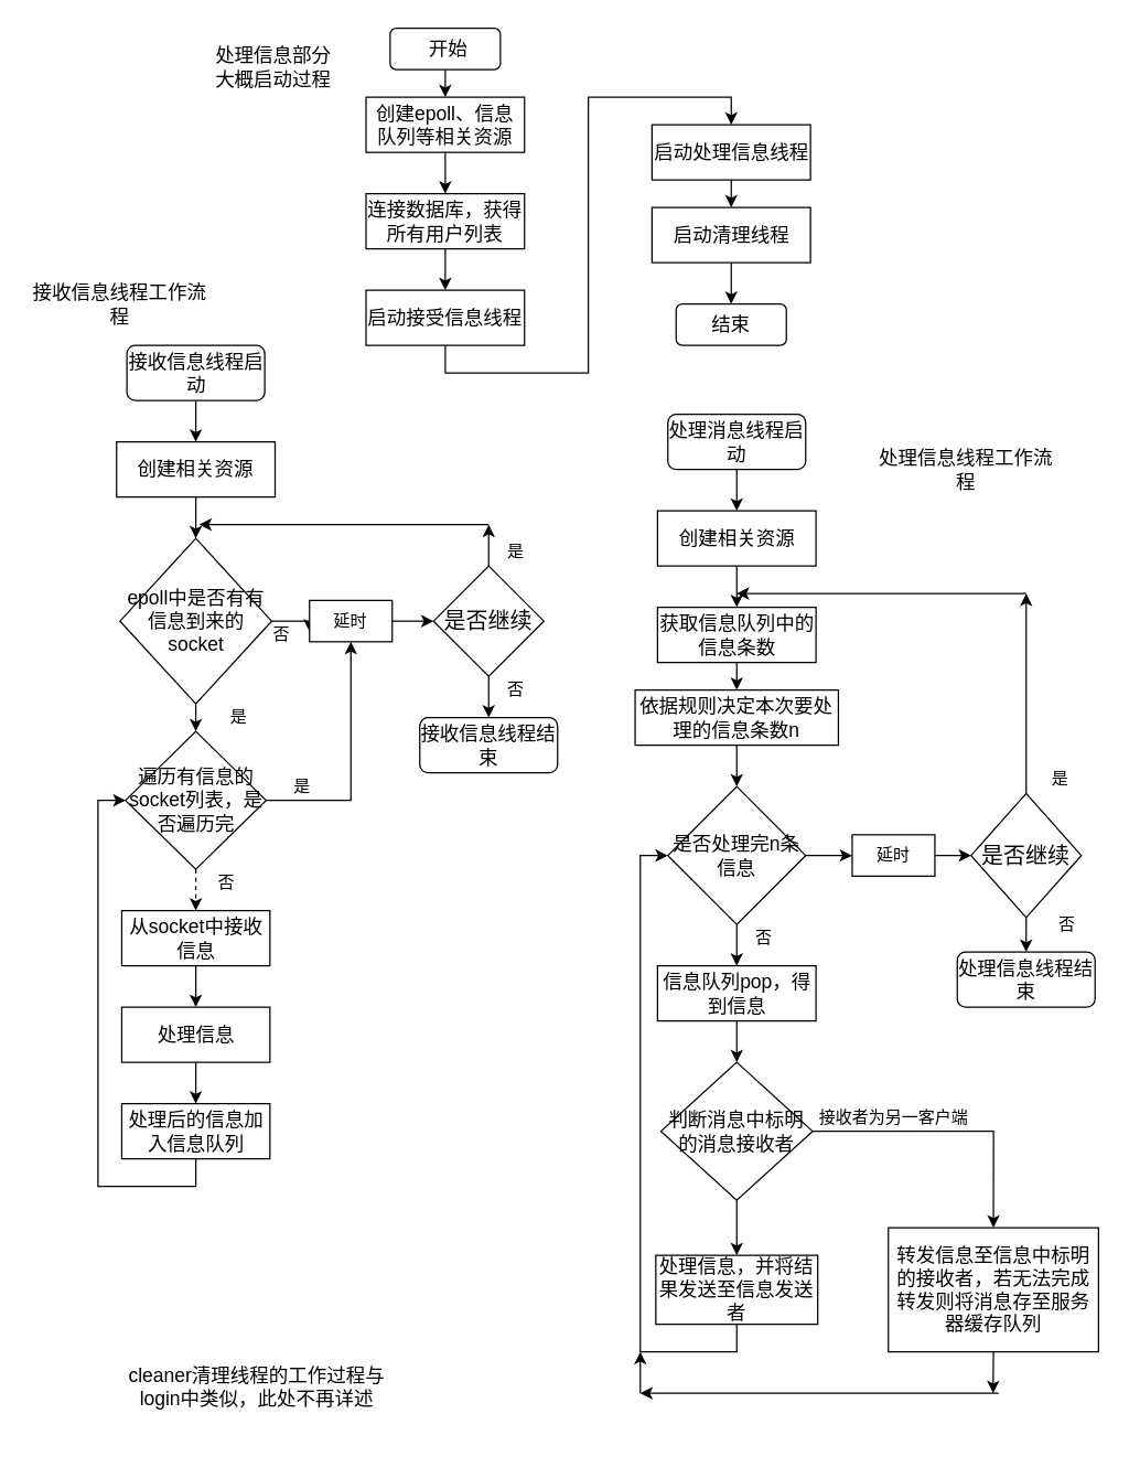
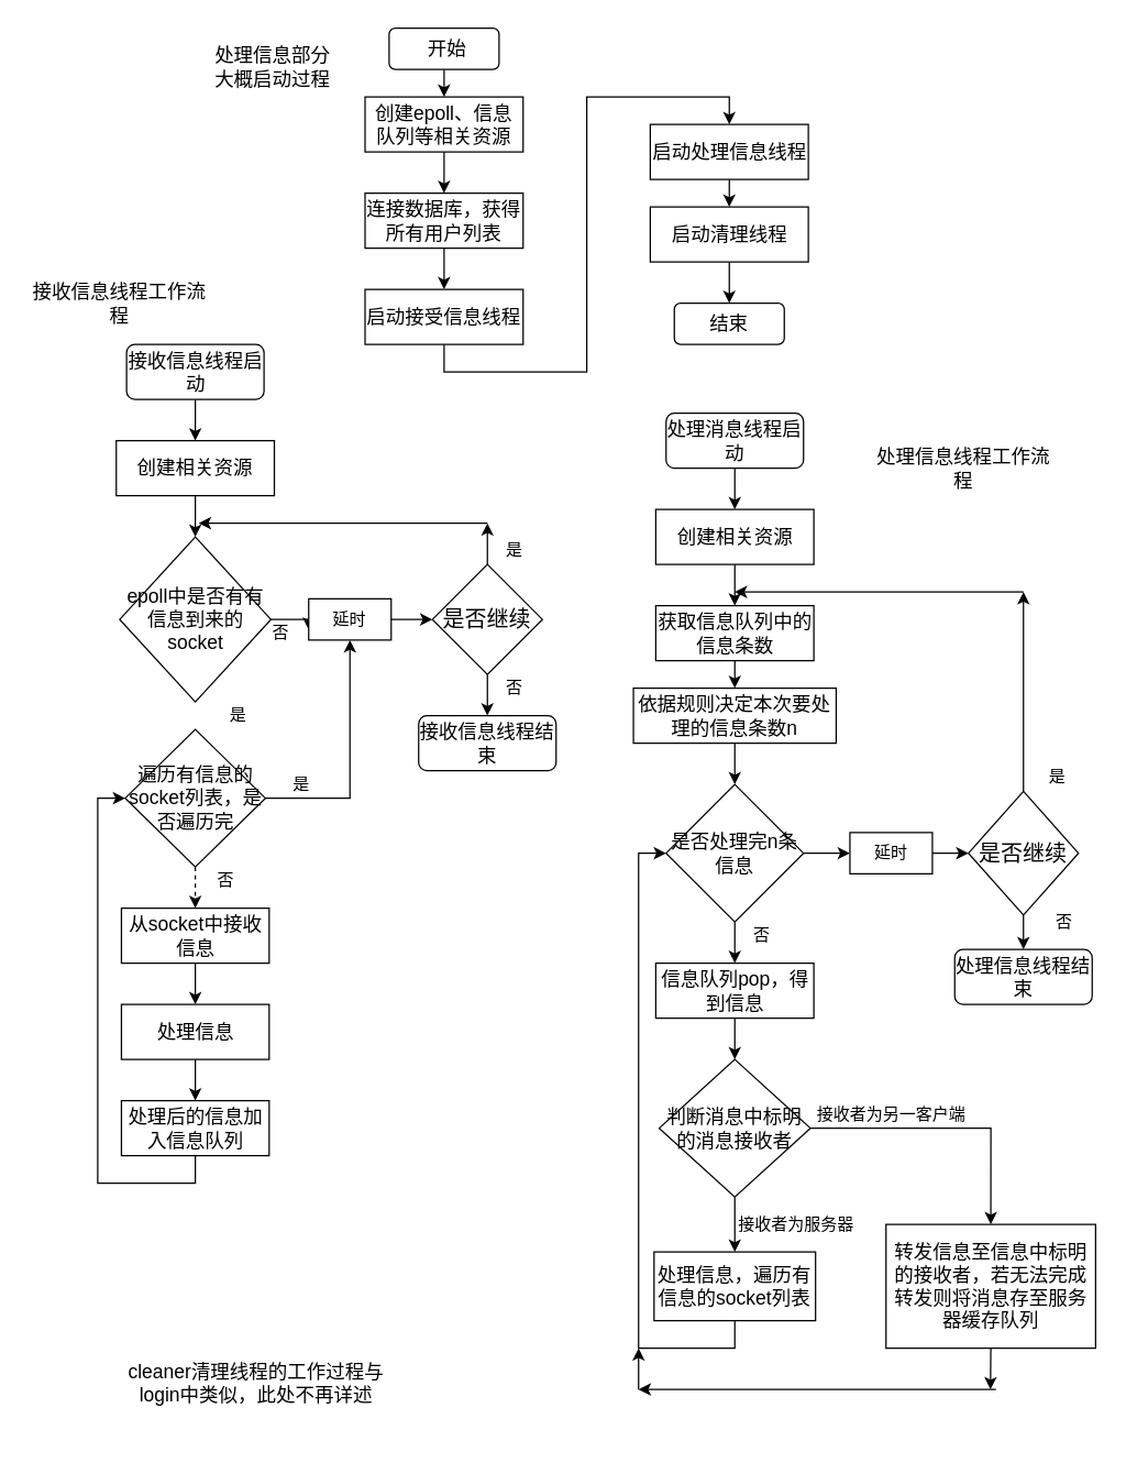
  <mxCell id="0" />
  <mxCell id="1" parent="0" />
  <mxCell id="2" style="edgeStyle=orthogonalEdgeStyle;rounded=0;orthogonalLoop=1;jettySize=auto;html=1;exitX=0.5;exitY=1;exitDx=0;exitDy=0;entryX=0.5;entryY=0;entryDx=0;entryDy=0;" parent="1" source="3" target="5" edge="1"><mxGeometry relative="1" as="geometry" /></mxCell>
  <mxCell id="3" value="&lt;font style=&quot;font-size: 14px&quot;&gt;&amp;nbsp;开始&lt;/font&gt;" style="rounded=1;whiteSpace=wrap;html=1;" parent="1" vertex="1"><mxGeometry x="282.5" y="20" width="80" height="30" as="geometry" /></mxCell>
  <mxCell id="4" style="edgeStyle=orthogonalEdgeStyle;rounded=0;orthogonalLoop=1;jettySize=auto;html=1;exitX=0.5;exitY=1;exitDx=0;exitDy=0;entryX=0.5;entryY=0;entryDx=0;entryDy=0;" parent="1" source="5" target="7" edge="1"><mxGeometry relative="1" as="geometry" /></mxCell>
  <mxCell id="5" value="&lt;font style=&quot;font-size: 14px&quot;&gt;创建epoll、信息队列等相关资源&lt;/font&gt;" style="rounded=0;whiteSpace=wrap;html=1;" parent="1" vertex="1"><mxGeometry x="265" y="70" width="115" height="40" as="geometry" /></mxCell>
  <mxCell id="6" style="edgeStyle=orthogonalEdgeStyle;rounded=0;orthogonalLoop=1;jettySize=auto;html=1;exitX=0.5;exitY=1;exitDx=0;exitDy=0;entryX=0.5;entryY=0;entryDx=0;entryDy=0;" parent="1" source="7" target="9" edge="1"><mxGeometry relative="1" as="geometry" /></mxCell>
  <mxCell id="7" value="&lt;font style=&quot;font-size: 14px&quot;&gt;连接数据库，获得所有用户列表&lt;/font&gt;" style="rounded=0;whiteSpace=wrap;html=1;" parent="1" vertex="1"><mxGeometry x="265" y="140" width="115" height="40" as="geometry" /></mxCell>
  <mxCell id="8" style="edgeStyle=orthogonalEdgeStyle;rounded=0;orthogonalLoop=1;jettySize=auto;html=1;exitX=0.5;exitY=1;exitDx=0;exitDy=0;entryX=0.5;entryY=0;entryDx=0;entryDy=0;" parent="1" source="9" target="11" edge="1"><mxGeometry relative="1" as="geometry" /></mxCell>
  <mxCell id="9" value="&lt;font style=&quot;font-size: 14px&quot;&gt;启动接受信息线程&lt;/font&gt;" style="rounded=0;whiteSpace=wrap;html=1;" parent="1" vertex="1"><mxGeometry x="265" y="210" width="115" height="40" as="geometry" /></mxCell>
  <mxCell id="10" style="edgeStyle=orthogonalEdgeStyle;rounded=0;orthogonalLoop=1;jettySize=auto;html=1;exitX=0.5;exitY=1;exitDx=0;exitDy=0;entryX=0.5;entryY=0;entryDx=0;entryDy=0;" parent="1" source="11" target="13" edge="1"><mxGeometry relative="1" as="geometry" /></mxCell>
  <mxCell id="11" value="&lt;font style=&quot;font-size: 14px&quot;&gt;启动处理信息线程&lt;/font&gt;" style="rounded=0;whiteSpace=wrap;html=1;" parent="1" vertex="1"><mxGeometry x="472.5" y="90" width="115" height="40" as="geometry" /></mxCell>
  <mxCell id="12" style="edgeStyle=orthogonalEdgeStyle;rounded=0;orthogonalLoop=1;jettySize=auto;html=1;exitX=0.5;exitY=1;exitDx=0;exitDy=0;" parent="1" source="13" target="14" edge="1"><mxGeometry relative="1" as="geometry" /></mxCell>
  <mxCell id="13" value="&lt;font style=&quot;font-size: 14px&quot;&gt;启动清理线程&lt;/font&gt;" style="rounded=0;whiteSpace=wrap;html=1;" parent="1" vertex="1"><mxGeometry x="472.5" y="150" width="115" height="40" as="geometry" /></mxCell>
  <mxCell id="14" value="&lt;font style=&quot;font-size: 14px&quot;&gt;结束&lt;/font&gt;" style="rounded=1;whiteSpace=wrap;html=1;" parent="1" vertex="1"><mxGeometry x="490" y="220" width="80" height="30" as="geometry" /></mxCell>
  <mxCell id="15" style="edgeStyle=orthogonalEdgeStyle;rounded=0;orthogonalLoop=1;jettySize=auto;html=1;exitX=0.5;exitY=1;exitDx=0;exitDy=0;" parent="1" source="16" target="18" edge="1"><mxGeometry relative="1" as="geometry" /></mxCell>
  <mxCell id="16" value="&lt;span style=&quot;font-size: 14px&quot;&gt;接收信息线程启动&lt;/span&gt;" style="rounded=1;whiteSpace=wrap;html=1;" parent="1" vertex="1"><mxGeometry x="91.5" y="250" width="100" height="40" as="geometry" /></mxCell>
  <mxCell id="17" style="edgeStyle=orthogonalEdgeStyle;rounded=0;orthogonalLoop=1;jettySize=auto;html=1;exitX=0.5;exitY=1;exitDx=0;exitDy=0;entryX=0.5;entryY=0;entryDx=0;entryDy=0;" parent="1" source="18" target="21" edge="1"><mxGeometry relative="1" as="geometry" /></mxCell>
  <mxCell id="18" value="&lt;font style=&quot;font-size: 14px&quot;&gt;创建相关资源&lt;/font&gt;" style="rounded=0;whiteSpace=wrap;html=1;" parent="1" vertex="1"><mxGeometry x="84" y="320" width="115" height="40" as="geometry" /></mxCell>
  <mxCell id="19" style="edgeStyle=orthogonalEdgeStyle;rounded=0;orthogonalLoop=1;jettySize=auto;html=1;exitX=1;exitY=0.5;exitDx=0;exitDy=0;entryX=0;entryY=0.75;entryDx=0;entryDy=0;" parent="1" source="21" target="23" edge="1"><mxGeometry relative="1" as="geometry" /></mxCell>
- <mxCell id="20" style="edgeStyle=orthogonalEdgeStyle;rounded=0;orthogonalLoop=1;jettySize=auto;html=1;exitX=0.5;exitY=1;exitDx=0;exitDy=0;entryX=0.5;entryY=0;entryDx=0;entryDy=0;" parent="1" source="21" target="34" edge="1"><mxGeometry relative="1" as="geometry" /></mxCell>
  <mxCell id="21" value="&lt;font style=&quot;font-size: 14px&quot;&gt;epoll中是否有有信息到来的socket&lt;/font&gt;" style="rhombus;whiteSpace=wrap;html=1;" parent="1" vertex="1"><mxGeometry x="86.5" y="390" width="110" height="120" as="geometry" /></mxCell>
  <mxCell id="22" style="edgeStyle=orthogonalEdgeStyle;rounded=0;orthogonalLoop=1;jettySize=auto;html=1;exitX=1;exitY=0.5;exitDx=0;exitDy=0;entryX=0;entryY=0.5;entryDx=0;entryDy=0;" parent="1" source="23" target="26" edge="1"><mxGeometry relative="1" as="geometry" /></mxCell>
  <mxCell id="23" value="延时" style="rounded=0;whiteSpace=wrap;html=1;" parent="1" vertex="1"><mxGeometry x="224" y="435" width="60" height="30" as="geometry" /></mxCell>
  <mxCell id="24" style="edgeStyle=orthogonalEdgeStyle;rounded=0;orthogonalLoop=1;jettySize=auto;html=1;exitX=0.5;exitY=0;exitDx=0;exitDy=0;" parent="1" source="26" edge="1"><mxGeometry relative="1" as="geometry"><mxPoint x="354" y="380" as="targetPoint" /></mxGeometry></mxCell>
  <mxCell id="25" style="edgeStyle=orthogonalEdgeStyle;rounded=0;orthogonalLoop=1;jettySize=auto;html=1;exitX=0.5;exitY=1;exitDx=0;exitDy=0;entryX=0.5;entryY=0;entryDx=0;entryDy=0;" parent="1" source="26" target="41" edge="1"><mxGeometry relative="1" as="geometry" /></mxCell>
  <mxCell id="26" value="&lt;font size=&quot;3&quot;&gt;是否继续&lt;/font&gt;" style="rhombus;whiteSpace=wrap;html=1;" parent="1" vertex="1"><mxGeometry x="314" y="410" width="80" height="80" as="geometry" /></mxCell>
  <mxCell id="27" value="" style="endArrow=classic;html=1;" parent="1" edge="1"><mxGeometry width="50" height="50" relative="1" as="geometry"><mxPoint x="354" y="380" as="sourcePoint" /><mxPoint x="144" y="380" as="targetPoint" /></mxGeometry></mxCell>
  <mxCell id="28" value="是" style="text;html=1;strokeColor=none;fillColor=none;align=center;verticalAlign=middle;whiteSpace=wrap;rounded=0;" parent="1" vertex="1"><mxGeometry x="354" y="390" width="40" height="20" as="geometry" /></mxCell>
  <mxCell id="29" style="edgeStyle=orthogonalEdgeStyle;rounded=0;orthogonalLoop=1;jettySize=auto;html=1;exitX=0.5;exitY=1;exitDx=0;exitDy=0;entryX=0.5;entryY=0;entryDx=0;entryDy=0;" parent="1" source="30" target="38" edge="1"><mxGeometry relative="1" as="geometry" /></mxCell>
  <mxCell id="30" value="&lt;font style=&quot;font-size: 14px&quot;&gt;从socket中接收信息&lt;/font&gt;" style="rounded=0;whiteSpace=wrap;html=1;" parent="1" vertex="1"><mxGeometry x="87.75" y="660" width="107.5" height="40" as="geometry" /></mxCell>
  <mxCell id="31" value="是" style="text;html=1;strokeColor=none;fillColor=none;align=center;verticalAlign=middle;whiteSpace=wrap;rounded=0;" parent="1" vertex="1"><mxGeometry x="152.5" y="510" width="40" height="20" as="geometry" /></mxCell>
  <mxCell id="32" style="edgeStyle=orthogonalEdgeStyle;rounded=0;orthogonalLoop=1;jettySize=auto;html=1;exitX=0.5;exitY=1;exitDx=0;exitDy=0;entryX=0.5;entryY=0;entryDx=0;entryDy=0;dashed=1;" parent="1" source="34" target="30" edge="1"><mxGeometry relative="1" as="geometry" /></mxCell>
  <mxCell id="33" style="edgeStyle=orthogonalEdgeStyle;rounded=0;orthogonalLoop=1;jettySize=auto;html=1;exitX=1;exitY=0.5;exitDx=0;exitDy=0;entryX=0.5;entryY=1;entryDx=0;entryDy=0;" parent="1" source="34" target="23" edge="1"><mxGeometry relative="1" as="geometry" /></mxCell>
  <mxCell id="34" value="&lt;font style=&quot;font-size: 14px&quot;&gt;遍历有信息的socket列表，是否遍历完&lt;/font&gt;" style="rhombus;whiteSpace=wrap;html=1;" parent="1" vertex="1"><mxGeometry x="90.5" y="530" width="102" height="100" as="geometry" /></mxCell>
  <mxCell id="35" value="是" style="text;html=1;strokeColor=none;fillColor=none;align=center;verticalAlign=middle;whiteSpace=wrap;rounded=0;" parent="1" vertex="1"><mxGeometry x="199" y="560" width="40" height="20" as="geometry" /></mxCell>
  <mxCell id="36" value="否" style="text;html=1;strokeColor=none;fillColor=none;align=center;verticalAlign=middle;whiteSpace=wrap;rounded=0;" parent="1" vertex="1"><mxGeometry x="144" y="630" width="40" height="20" as="geometry" /></mxCell>
  <mxCell id="37" style="edgeStyle=orthogonalEdgeStyle;rounded=0;orthogonalLoop=1;jettySize=auto;html=1;exitX=0.5;exitY=1;exitDx=0;exitDy=0;entryX=0.5;entryY=0;entryDx=0;entryDy=0;" parent="1" source="38" target="40" edge="1"><mxGeometry relative="1" as="geometry" /></mxCell>
  <mxCell id="38" value="&lt;font style=&quot;font-size: 14px&quot;&gt;处理信息&lt;/font&gt;" style="rounded=0;whiteSpace=wrap;html=1;" parent="1" vertex="1"><mxGeometry x="87.75" y="730" width="107.5" height="40" as="geometry" /></mxCell>
  <mxCell id="39" style="edgeStyle=orthogonalEdgeStyle;rounded=0;orthogonalLoop=1;jettySize=auto;html=1;exitX=0.5;exitY=1;exitDx=0;exitDy=0;entryX=0;entryY=0.5;entryDx=0;entryDy=0;" parent="1" source="40" target="34" edge="1"><mxGeometry relative="1" as="geometry" /></mxCell>
  <mxCell id="40" value="&lt;font style=&quot;font-size: 14px&quot;&gt;处理后的信息加入信息队列&lt;/font&gt;" style="rounded=0;whiteSpace=wrap;html=1;" parent="1" vertex="1"><mxGeometry x="87.75" y="800" width="107.5" height="40" as="geometry" /></mxCell>
  <mxCell id="41" value="&lt;span style=&quot;font-size: 14px&quot;&gt;接收信息线程结束&lt;/span&gt;" style="rounded=1;whiteSpace=wrap;html=1;" parent="1" vertex="1"><mxGeometry x="304" y="520" width="100" height="40" as="geometry" /></mxCell>
  <mxCell id="42" value="否" style="text;html=1;strokeColor=none;fillColor=none;align=center;verticalAlign=middle;whiteSpace=wrap;rounded=0;" parent="1" vertex="1"><mxGeometry x="354" y="490" width="40" height="20" as="geometry" /></mxCell>
  <mxCell id="43" value="否" style="text;html=1;strokeColor=none;fillColor=none;align=center;verticalAlign=middle;whiteSpace=wrap;rounded=0;" parent="1" vertex="1"><mxGeometry x="184" y="450" width="40" height="20" as="geometry" /></mxCell>
  <mxCell id="44" style="edgeStyle=orthogonalEdgeStyle;rounded=0;orthogonalLoop=1;jettySize=auto;html=1;exitX=0.5;exitY=1;exitDx=0;exitDy=0;entryX=0.5;entryY=0;entryDx=0;entryDy=0;" parent="1" source="45" target="47" edge="1"><mxGeometry relative="1" as="geometry" /></mxCell>
  <mxCell id="45" value="&lt;span style=&quot;font-size: 14px&quot;&gt;处理消息线程启动&lt;/span&gt;" style="rounded=1;whiteSpace=wrap;html=1;" parent="1" vertex="1"><mxGeometry x="484" y="300" width="100" height="40" as="geometry" /></mxCell>
  <mxCell id="46" style="edgeStyle=orthogonalEdgeStyle;rounded=0;orthogonalLoop=1;jettySize=auto;html=1;exitX=0.5;exitY=1;exitDx=0;exitDy=0;entryX=0.5;entryY=0;entryDx=0;entryDy=0;" parent="1" source="47" edge="1"><mxGeometry relative="1" as="geometry"><mxPoint x="534" y="440" as="targetPoint" /></mxGeometry></mxCell>
  <mxCell id="47" value="&lt;font style=&quot;font-size: 14px&quot;&gt;创建相关资源&lt;/font&gt;" style="rounded=0;whiteSpace=wrap;html=1;" parent="1" vertex="1"><mxGeometry x="476.5" y="370" width="115" height="40" as="geometry" /></mxCell>
  <mxCell id="48" style="edgeStyle=orthogonalEdgeStyle;rounded=0;orthogonalLoop=1;jettySize=auto;html=1;exitX=0.5;exitY=1;exitDx=0;exitDy=0;entryX=0.5;entryY=0;entryDx=0;entryDy=0;" parent="1" source="49" target="51" edge="1"><mxGeometry relative="1" as="geometry" /></mxCell>
  <mxCell id="49" value="&lt;font style=&quot;font-size: 14px&quot;&gt;获取信息队列中的信息条数&lt;/font&gt;" style="rounded=0;whiteSpace=wrap;html=1;" parent="1" vertex="1"><mxGeometry x="476.5" y="440" width="115" height="40" as="geometry" /></mxCell>
  <mxCell id="50" style="edgeStyle=orthogonalEdgeStyle;rounded=0;orthogonalLoop=1;jettySize=auto;html=1;exitX=0.5;exitY=1;exitDx=0;exitDy=0;entryX=0.5;entryY=0;entryDx=0;entryDy=0;" parent="1" source="51" target="54" edge="1"><mxGeometry relative="1" as="geometry" /></mxCell>
  <mxCell id="51" value="&lt;font style=&quot;font-size: 14px&quot;&gt;依据规则决定本次要处理的信息条数n&lt;/font&gt;" style="rounded=0;whiteSpace=wrap;html=1;" parent="1" vertex="1"><mxGeometry x="460.25" y="500" width="147.5" height="40" as="geometry" /></mxCell>
  <mxCell id="52" style="edgeStyle=orthogonalEdgeStyle;rounded=0;orthogonalLoop=1;jettySize=auto;html=1;exitX=0.5;exitY=1;exitDx=0;exitDy=0;entryX=0.5;entryY=0;entryDx=0;entryDy=0;" parent="1" source="54" target="56" edge="1"><mxGeometry relative="1" as="geometry" /></mxCell>
  <mxCell id="53" style="edgeStyle=orthogonalEdgeStyle;rounded=0;orthogonalLoop=1;jettySize=auto;html=1;exitX=1;exitY=0.5;exitDx=0;exitDy=0;entryX=0;entryY=0.5;entryDx=0;entryDy=0;" parent="1" source="54" target="70" edge="1"><mxGeometry relative="1" as="geometry" /></mxCell>
  <mxCell id="54" value="&lt;font style=&quot;font-size: 14px&quot;&gt;是否处理完n条信息&lt;/font&gt;" style="rhombus;whiteSpace=wrap;html=1;" parent="1" vertex="1"><mxGeometry x="484" y="570" width="100" height="100" as="geometry" /></mxCell>
  <mxCell id="55" style="edgeStyle=orthogonalEdgeStyle;rounded=0;orthogonalLoop=1;jettySize=auto;html=1;exitX=0.5;exitY=1;exitDx=0;exitDy=0;entryX=0.5;entryY=0;entryDx=0;entryDy=0;" parent="1" source="56" target="59" edge="1"><mxGeometry relative="1" as="geometry" /></mxCell>
  <mxCell id="56" value="&lt;font style=&quot;font-size: 14px&quot;&gt;信息队列pop，得到信息&lt;/font&gt;" style="rounded=0;whiteSpace=wrap;html=1;" parent="1" vertex="1"><mxGeometry x="476.5" y="700" width="115" height="40" as="geometry" /></mxCell>
  <mxCell id="57" style="edgeStyle=orthogonalEdgeStyle;rounded=0;orthogonalLoop=1;jettySize=auto;html=1;exitX=0.5;exitY=1;exitDx=0;exitDy=0;entryX=0.5;entryY=0;entryDx=0;entryDy=0;" parent="1" source="59" target="61" edge="1"><mxGeometry relative="1" as="geometry" /></mxCell>
  <mxCell id="58" style="edgeStyle=orthogonalEdgeStyle;rounded=0;orthogonalLoop=1;jettySize=auto;html=1;exitX=1;exitY=0.5;exitDx=0;exitDy=0;entryX=0.5;entryY=0;entryDx=0;entryDy=0;" parent="1" source="59" target="63" edge="1"><mxGeometry relative="1" as="geometry" /></mxCell>
  <mxCell id="59" value="&lt;font style=&quot;font-size: 14px&quot;&gt;判断消息中标明的消息接收者&lt;/font&gt;" style="rhombus;whiteSpace=wrap;html=1;" parent="1" vertex="1"><mxGeometry x="479" y="770" width="110" height="100" as="geometry" /></mxCell>
  <mxCell id="60" style="edgeStyle=orthogonalEdgeStyle;rounded=0;orthogonalLoop=1;jettySize=auto;html=1;exitX=0.5;exitY=1;exitDx=0;exitDy=0;entryX=0;entryY=0.5;entryDx=0;entryDy=0;" parent="1" source="61" target="54" edge="1"><mxGeometry relative="1" as="geometry" /></mxCell>
- <mxCell id="61" value="&lt;span style=&quot;font-size: 14px&quot;&gt;处理信息，并将结果发送至信息发送者&lt;/span&gt;" style="rounded=0;whiteSpace=wrap;html=1;" parent="1" vertex="1"><mxGeometry x="475.25" y="910" width="117.5" height="50" as="geometry" /></mxCell>
+ <mxCell id="61" value="&lt;span style=&quot;font-size: 14px&quot;&gt;处理信息，遍历有信息的socket列表&lt;/span&gt;" style="rounded=0;whiteSpace=wrap;html=1;" parent="1" vertex="1"><mxGeometry x="475.25" y="910" width="117.5" height="50" as="geometry" /></mxCell>
  <mxCell id="62" style="edgeStyle=orthogonalEdgeStyle;rounded=0;orthogonalLoop=1;jettySize=auto;html=1;exitX=0.5;exitY=1;exitDx=0;exitDy=0;" parent="1" source="63" edge="1"><mxGeometry relative="1" as="geometry"><mxPoint x="720" y="1010" as="targetPoint" /></mxGeometry></mxCell>
  <mxCell id="63" value="&lt;span style=&quot;font-size: 14px&quot;&gt;转发信息至信息中标明的接收者，若无法完成转发则将消息存至服务器缓存队列&lt;/span&gt;" style="rounded=0;whiteSpace=wrap;html=1;" parent="1" vertex="1"><mxGeometry x="644" y="890" width="152.5" height="90" as="geometry" /></mxCell>
  <mxCell id="64" value="" style="endArrow=classic;html=1;" parent="1" edge="1"><mxGeometry width="50" height="50" relative="1" as="geometry"><mxPoint x="724" y="1010" as="sourcePoint" /><mxPoint x="464" y="1010" as="targetPoint" /></mxGeometry></mxCell>
  <mxCell id="65" value="" style="endArrow=classic;html=1;" parent="1" edge="1"><mxGeometry width="50" height="50" relative="1" as="geometry"><mxPoint x="464" y="1010" as="sourcePoint" /><mxPoint x="464" y="980" as="targetPoint" /></mxGeometry></mxCell>
+ <mxCell id="66" value="接收者为服务器" style="text;html=1;strokeColor=none;fillColor=none;align=center;verticalAlign=middle;whiteSpace=wrap;rounded=0;" parent="1" vertex="1"><mxGeometry x="534" y="880" width="90" height="20" as="geometry" /></mxCell>
  <mxCell id="67" value="接收者为另一客户端" style="text;html=1;strokeColor=none;fillColor=none;align=center;verticalAlign=middle;whiteSpace=wrap;rounded=0;" parent="1" vertex="1"><mxGeometry x="592.75" y="800" width="110" height="20" as="geometry" /></mxCell>
  <mxCell id="68" value="否" style="text;html=1;strokeColor=none;fillColor=none;align=center;verticalAlign=middle;whiteSpace=wrap;rounded=0;" parent="1" vertex="1"><mxGeometry x="534" y="670" width="40" height="20" as="geometry" /></mxCell>
  <mxCell id="69" style="edgeStyle=orthogonalEdgeStyle;rounded=0;orthogonalLoop=1;jettySize=auto;html=1;exitX=1;exitY=0.5;exitDx=0;exitDy=0;entryX=0;entryY=0.5;entryDx=0;entryDy=0;" parent="1" source="70" target="73" edge="1"><mxGeometry relative="1" as="geometry" /></mxCell>
  <mxCell id="70" value="延时" style="rounded=0;whiteSpace=wrap;html=1;" parent="1" vertex="1"><mxGeometry x="617.75" y="605" width="60" height="30" as="geometry" /></mxCell>
  <mxCell id="71" style="edgeStyle=orthogonalEdgeStyle;rounded=0;orthogonalLoop=1;jettySize=auto;html=1;exitX=0.5;exitY=0;exitDx=0;exitDy=0;" parent="1" source="73" edge="1"><mxGeometry relative="1" as="geometry"><mxPoint x="744" y="430" as="targetPoint" /></mxGeometry></mxCell>
  <mxCell id="72" style="edgeStyle=orthogonalEdgeStyle;rounded=0;orthogonalLoop=1;jettySize=auto;html=1;exitX=0.5;exitY=1;exitDx=0;exitDy=0;entryX=0.5;entryY=0;entryDx=0;entryDy=0;" parent="1" source="73" target="75" edge="1"><mxGeometry relative="1" as="geometry" /></mxCell>
  <mxCell id="73" value="&lt;font size=&quot;3&quot;&gt;是否继续&lt;/font&gt;" style="rhombus;whiteSpace=wrap;html=1;" parent="1" vertex="1"><mxGeometry x="704" y="575" width="80" height="90" as="geometry" /></mxCell>
  <mxCell id="74" value="" style="endArrow=classic;html=1;" parent="1" edge="1"><mxGeometry width="50" height="50" relative="1" as="geometry"><mxPoint x="744" y="430" as="sourcePoint" /><mxPoint x="534" y="430" as="targetPoint" /></mxGeometry></mxCell>
  <mxCell id="75" value="&lt;span style=&quot;font-size: 14px&quot;&gt;处理信息线程结束&lt;/span&gt;" style="rounded=1;whiteSpace=wrap;html=1;" parent="1" vertex="1"><mxGeometry x="694" y="690" width="100" height="40" as="geometry" /></mxCell>
  <mxCell id="76" value="否" style="text;html=1;strokeColor=none;fillColor=none;align=center;verticalAlign=middle;whiteSpace=wrap;rounded=0;" parent="1" vertex="1"><mxGeometry x="754" y="660" width="40" height="20" as="geometry" /></mxCell>
  <mxCell id="77" value="是" style="text;html=1;strokeColor=none;fillColor=none;align=center;verticalAlign=middle;whiteSpace=wrap;rounded=0;" parent="1" vertex="1"><mxGeometry x="749" y="555" width="40" height="20" as="geometry" /></mxCell>
  <mxCell id="78" value="&lt;font style=&quot;font-size: 14px&quot;&gt;处理信息部分大概启动过程&lt;/font&gt;" style="text;html=1;strokeColor=none;fillColor=none;align=center;verticalAlign=middle;whiteSpace=wrap;rounded=0;" parent="1" vertex="1"><mxGeometry x="152.5" y="20" width="90" height="55" as="geometry" /></mxCell>
  <mxCell id="79" value="&lt;span style=&quot;font-size: 14px&quot;&gt;接收信息线程工作流程&lt;/span&gt;" style="text;html=1;strokeColor=none;fillColor=none;align=center;verticalAlign=middle;whiteSpace=wrap;rounded=0;" parent="1" vertex="1"><mxGeometry x="20" y="200" width="132.5" height="40" as="geometry" /></mxCell>
  <mxCell id="80" value="&lt;span style=&quot;font-size: 14px&quot;&gt;处理信息线程工作流程&lt;/span&gt;" style="text;html=1;strokeColor=none;fillColor=none;align=center;verticalAlign=middle;whiteSpace=wrap;rounded=0;" parent="1" vertex="1"><mxGeometry x="634" y="320" width="132.5" height="40" as="geometry" /></mxCell>
  <mxCell id="81" value="&lt;font style=&quot;font-size: 14px&quot;&gt;cleaner清理线程的工作过程与login中类似，此处不再详述&lt;/font&gt;" style="text;html=1;strokeColor=none;fillColor=none;align=center;verticalAlign=middle;whiteSpace=wrap;rounded=0;" parent="1" vertex="1"><mxGeometry x="87.75" y="960" width="196.25" height="90" as="geometry" /></mxCell>
